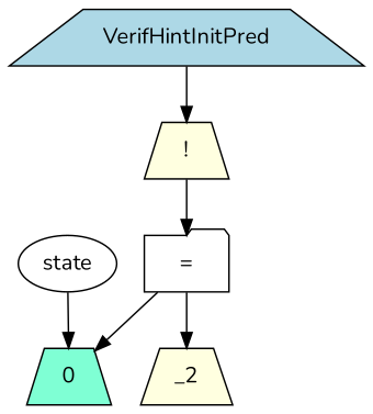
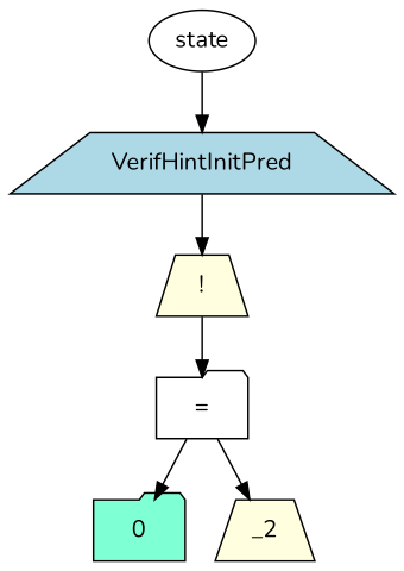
  digraph {
    fontname=Nunito
    node [fillcolor=white fontname=Nunito shape=trapezium style=filled]
    edge [fontname=Nunito]
    n1 [label=state shape=ellipse]
    n2 [fillcolor=lightblue label=VerifHintInitPred]
    n3 [fillcolor=lightyellow label="!"]
    n4 [label="=" shape=folder]
-   n5 [fillcolor=aquamarine label=0]
+   n5 [fillcolor=aquamarine label=0 shape=folder]
    n6 [fillcolor=lightyellow label=_2]
-   n1 -> n5
+   n1 -> n2
    n2 -> n3
    n3 -> n4
    n4 -> n5
    n4 -> n6
  }
